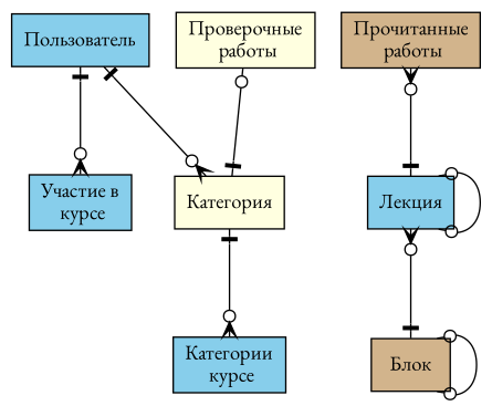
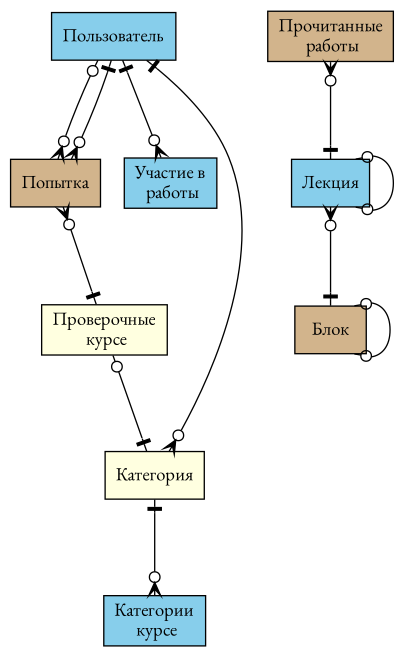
  digraph {
    fontname="EB Garamond"
    ranksep=1
    node [fillcolor=skyblue fontname="EB Garamond" shape=record style=filled]
    edge [arrowhead=crowodot arrowtail=noneodot dir=both fontname="EB Garamond"]
    n1 [label="{<F> Пользователь}"]
-   n3 [label="{<F> Участие&nbsp;в\l курсе}"]
+   n2 [fillcolor=tan label="{<F> Попытка}"]
+   n3 [label="{<F> Участие&nbsp;в\l работы}"]
    n4 [fillcolor=lightyellow label="{<F> Категория}"]
-   n5 [fillcolor=lightyellow label="{<F> Проверочные\l работы}"]
+   n5 [fillcolor=lightyellow label="{<F> Проверочные\l курсе}"]
    n6 [fillcolor=tan label="{<F> Прочитанные \l работы}"]
    n7 [label="{<F> Лекция}"]
    n8 [label="{<F> Категории\l курсе}"]
    n9 [fillcolor=tan label="{<F> Блок}"]
+   n1 -> n2
+   n1 -> n2 [arrowtail=noneotee]
    n1 -> n3 [arrowtail=noneotee]
    n1 -> n4 [arrowtail=noneotee]
+   n2 -> n5 [arrowhead=noneotee arrowtail=crowodot]
    n4 -> n8 [arrowtail=noneotee]
    n5 -> n4 [arrowhead=noneotee]
    n6 -> n7 [arrowhead=noneotee arrowtail=crowodot]
    n7 -> n7 [arrowhead=noneodot]
    n7 -> n9 [arrowhead=noneotee arrowtail=crowodot]
    n9 -> n9 [arrowhead=noneodot]
  }
